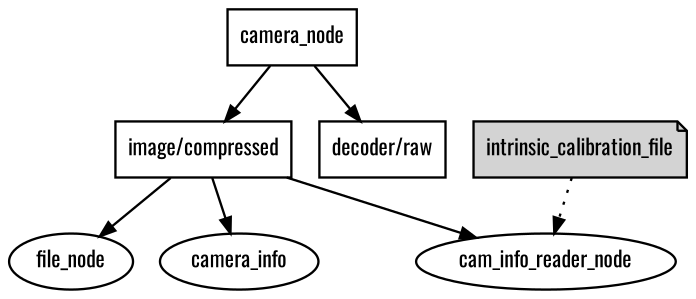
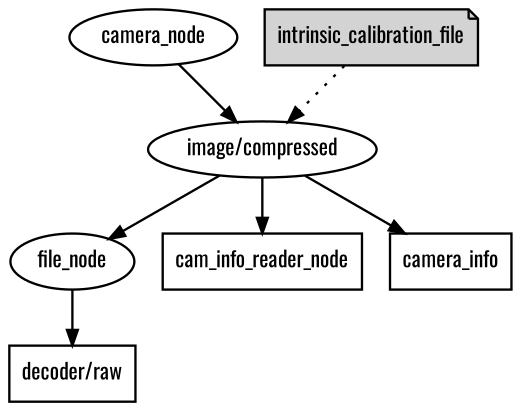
  digraph {
    fontname=Oswald
    node [fillcolor=white fontname=Oswald penwidth=1.5 shape=ellipse style=filled sytle=filled]
    edge [fontname=Oswald penwidth=1.5]
-   camera_node [shape=box sytle=""]
+   camera_node [sytle=""]
    n2 [label=file_node sytle=""]
-   cam_info_reader_node [sytle=""]
+   cam_info_reader_node [shape=box sytle=""]
    intrinsic_calibration_file [shape=note fillcolor=""]
-   n5 [label="image/compressed" shape=box style=""]
+   n5 [label="image/compressed" style=""]
    n6 [label="decoder/raw" shape=box style=""]
-   camera_info [style=""]
+   camera_info [shape=box style=""]
    subgraph sub_1 {
      camera_node
      n2
      cam_info_reader_node
    }
    subgraph sub_2 {
      intrinsic_calibration_file
    }
    subgraph sub_3 {
      n5
      n6
      camera_info
    }
    camera_node -> n5
-   camera_node -> n6
-   intrinsic_calibration_file -> cam_info_reader_node [style=dotted]
+   n2 -> n6
+   intrinsic_calibration_file -> n5 [style=dotted]
    n5 -> n2
    n5 -> cam_info_reader_node
    n5 -> camera_info
  }
